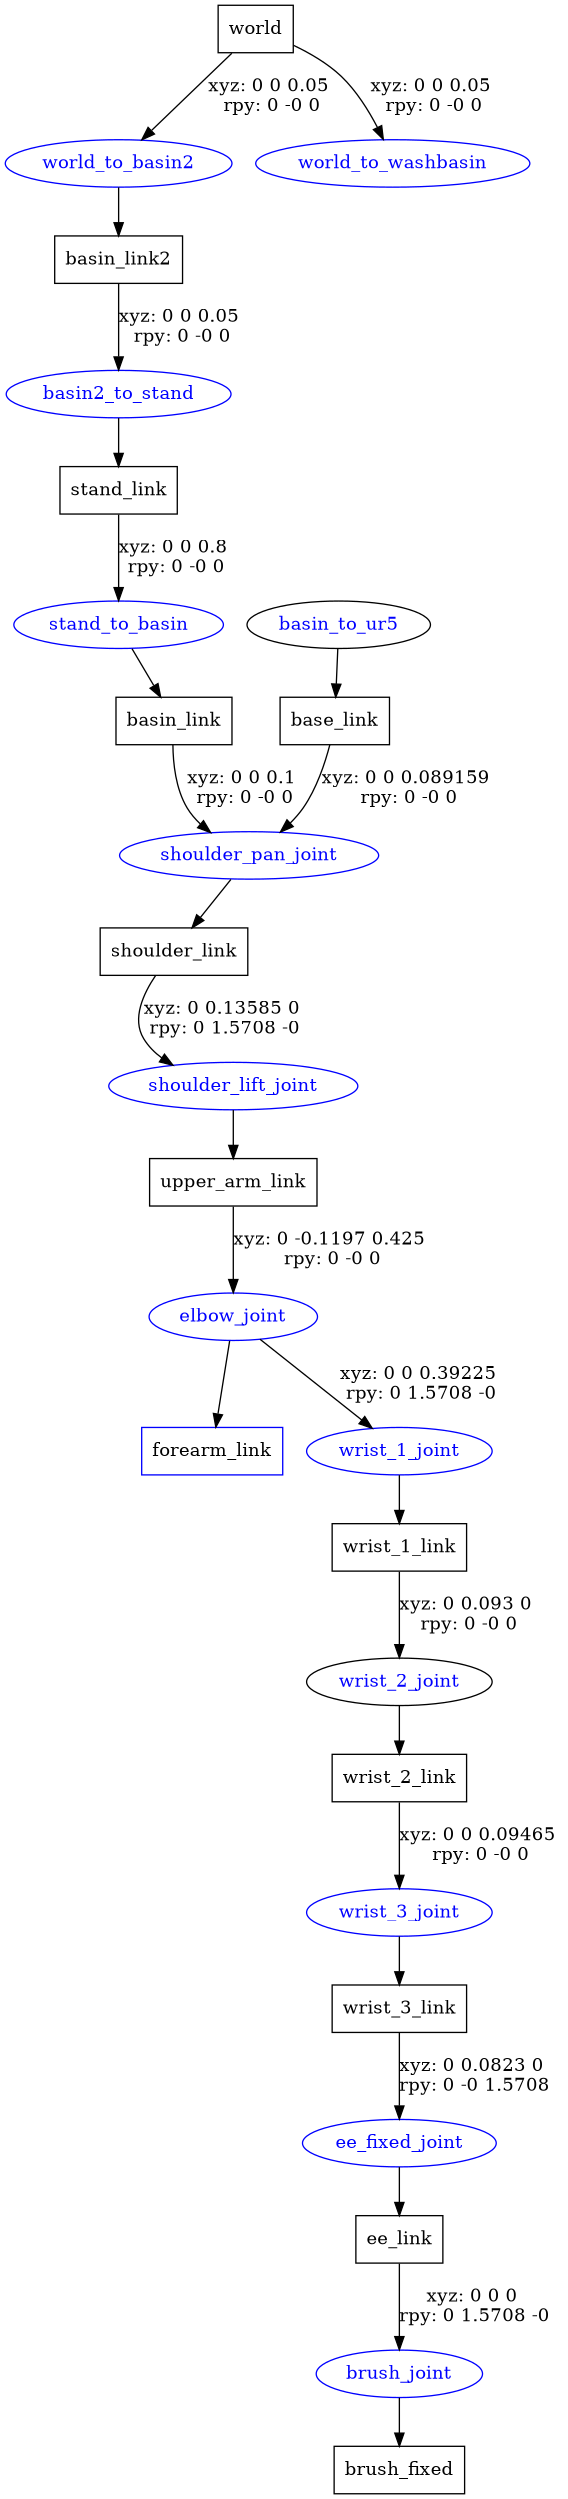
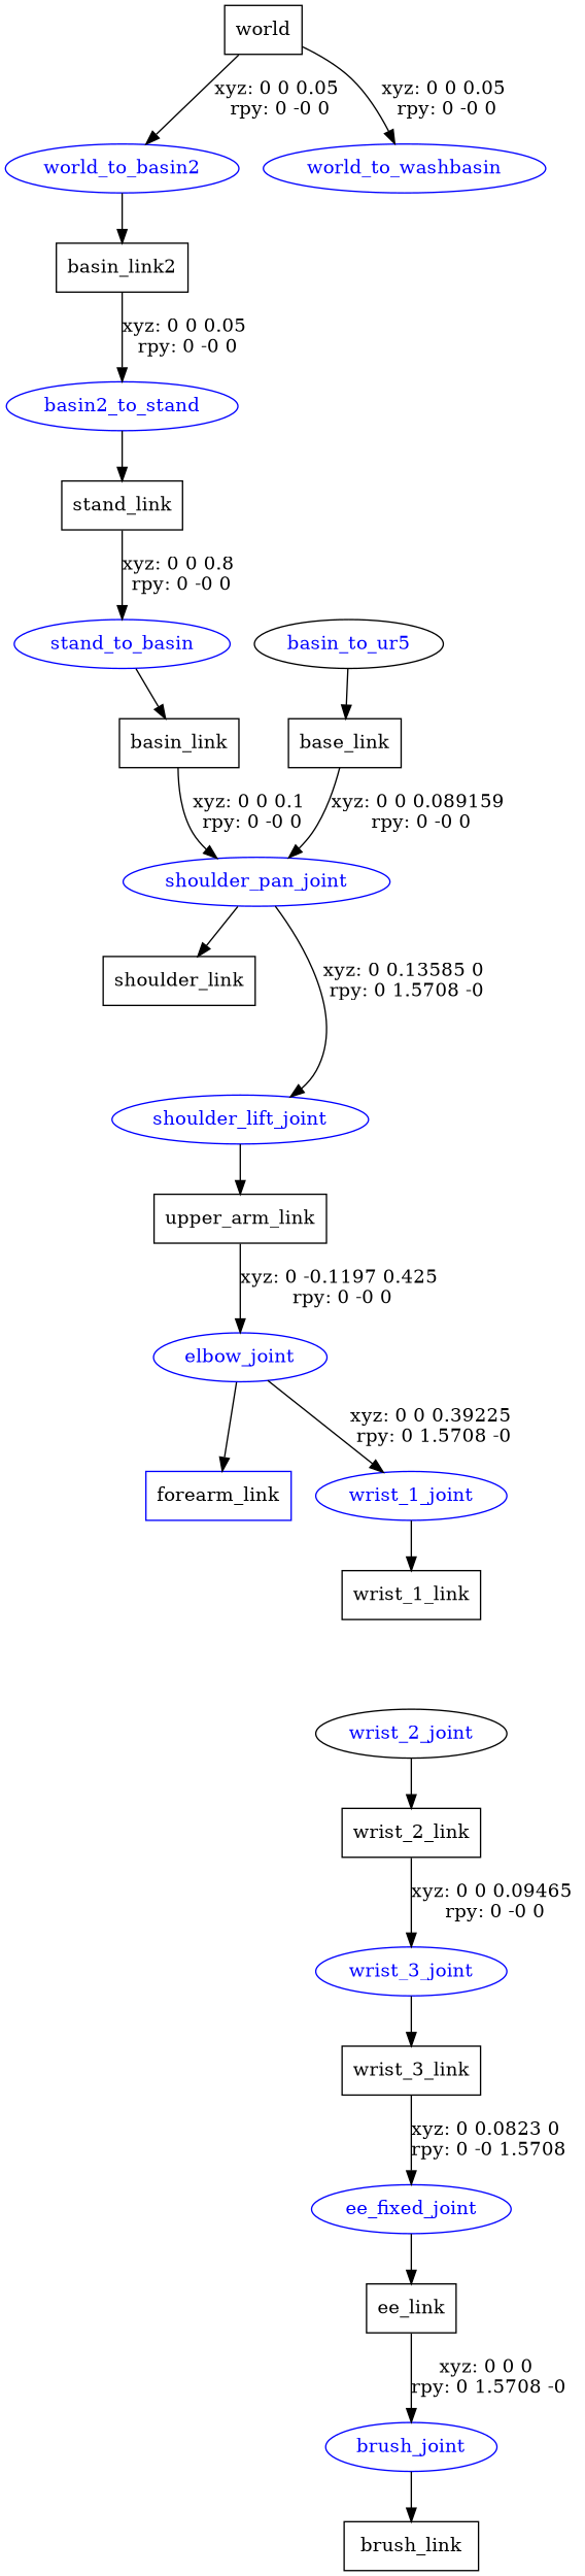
  digraph {
    node [shape=box]
    n1 [label=world]
    world_to_basin2 [color=blue fontcolor=blue shape=ellipse]
    world_to_washbasin [color=blue fontcolor=blue shape=ellipse]
    n4 [label=basin_link2]
    basin2_to_stand [color=blue fontcolor=blue shape=ellipse]
    n6 [label=stand_link]
    stand_to_basin [color=blue fontcolor=blue shape=ellipse]
    n8 [label=basin_link]
    shoulder_pan_joint [color=blue fontcolor=blue shape=ellipse]
    basin_to_ur5 [color=black fontcolor=blue shape=ellipse]
    n11 [label=base_link]
    n12 [label=shoulder_link]
    shoulder_lift_joint [color=blue fontcolor=blue shape=ellipse]
    n14 [label=upper_arm_link]
    elbow_joint [color=blue fontcolor=blue shape=ellipse]
    n16 [color=blue label=forearm_link]
    wrist_1_joint [color=blue fontcolor=blue shape=ellipse]
    n18 [label=wrist_1_link]
    wrist_2_joint [color=black fontcolor=blue shape=ellipse]
    n20 [label=wrist_2_link]
    wrist_3_joint [color=blue fontcolor=blue shape=ellipse]
    n22 [label=wrist_3_link]
    ee_fixed_joint [color=blue fontcolor=blue shape=ellipse]
    n24 [label=ee_link]
    brush_joint [color=blue fontcolor=blue shape=ellipse]
-   n26 [label=brush_fixed]
+   n26 [label=brush_link]
    n1 -> world_to_basin2 [label="xyz: 0 0 0.05 \nrpy: 0 -0 0"]
    n1 -> world_to_washbasin [label="xyz: 0 0 0.05 \nrpy: 0 -0 0"]
    world_to_basin2 -> n4
    n4 -> basin2_to_stand [label="xyz: 0 0 0.05 \nrpy: 0 -0 0"]
    basin2_to_stand -> n6
    n6 -> stand_to_basin [label="xyz: 0 0 0.8 \nrpy: 0 -0 0"]
    stand_to_basin -> n8
    n8 -> shoulder_pan_joint [label="xyz: 0 0 0.1 \nrpy: 0 -0 0"]
    shoulder_pan_joint -> n12
    basin_to_ur5 -> n11
    n11 -> shoulder_pan_joint [label="xyz: 0 0 0.089159 \nrpy: 0 -0 0"]
-   n12 -> shoulder_lift_joint [label="xyz: 0 0.13585 0 \nrpy: 0 1.5708 -0"]
+   shoulder_pan_joint -> shoulder_lift_joint [label="xyz: 0 0.13585 0 \nrpy: 0 1.5708 -0"]
    shoulder_lift_joint -> n14
    n14 -> elbow_joint [label="xyz: 0 -0.1197 0.425 \nrpy: 0 -0 0"]
    elbow_joint -> n16
    elbow_joint -> wrist_1_joint [label="xyz: 0 0 0.39225 \nrpy: 0 1.5708 -0"]
    wrist_1_joint -> n18
-   n18 -> wrist_2_joint [label="xyz: 0 0.093 0 \nrpy: 0 -0 0"]
    wrist_2_joint -> n20
    n20 -> wrist_3_joint [label="xyz: 0 0 0.09465 \nrpy: 0 -0 0"]
    wrist_3_joint -> n22
    n22 -> ee_fixed_joint [label="xyz: 0 0.0823 0 \nrpy: 0 -0 1.5708"]
    ee_fixed_joint -> n24
    n24 -> brush_joint [label="xyz: 0 0 0 \nrpy: 0 1.5708 -0"]
    brush_joint -> n26
  }
